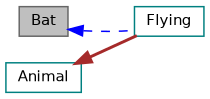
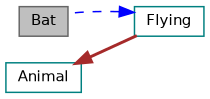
  digraph {
    rankdir=LR
    node [color=teal fillcolor=white fontname=Helvetica fontsize=10 shape=record style=filled]
    edge [dir=back fontname=Helvetica fontsize=10 labelfontname=Helvetica labelfontsize=10]
    n1 [color=gray40 fillcolor=grey75 fontcolor=black height=0.2 label=Bat width=0.4]
    n2 [height=0.2 label=Animal width=0.4]
    n3 [height=0.2 label=Flying width=0.4]
    n2 -> n3 [color=brown style=bold]
-   n1 -> n3 [color=blue style=dashed]
+   n3 -> n1 [color=blue style=dashed]
  }
